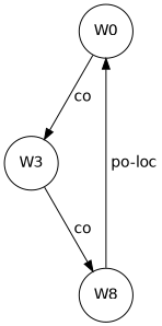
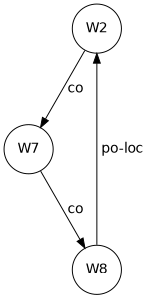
  digraph {
    fontname="DejaVu Sans"
    nodesep=0.8
    ranksep=0.8
    node [fontname="DejaVu Sans" shape=circle]
    edge [fontname="DejaVu Sans" weight=0.4]
-   W2 [label=W0]
-   W3
+   W2
+   W3 [label=W7]
    n3 [label=W8]
    W2 -> W3 [label=co]
    W3 -> n3 [label=co]
    n3 -> W2 [label=" po-loc"]
  }
